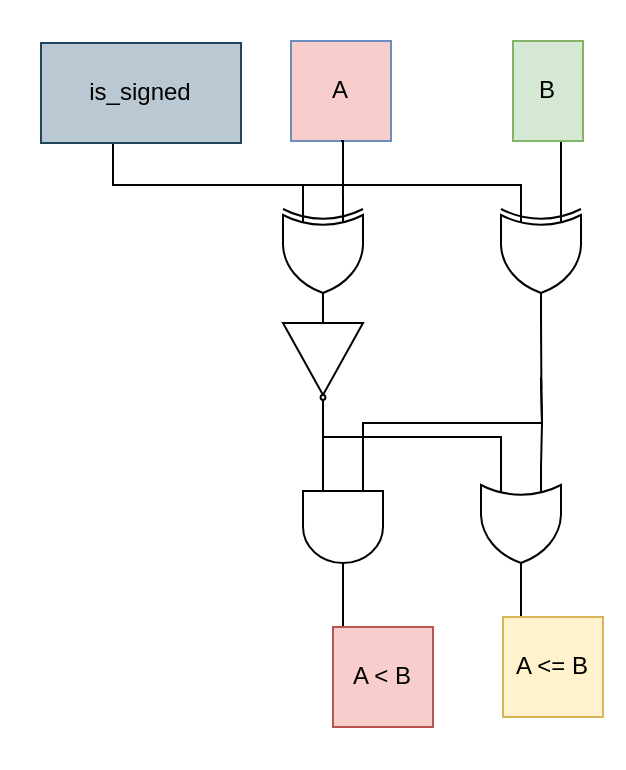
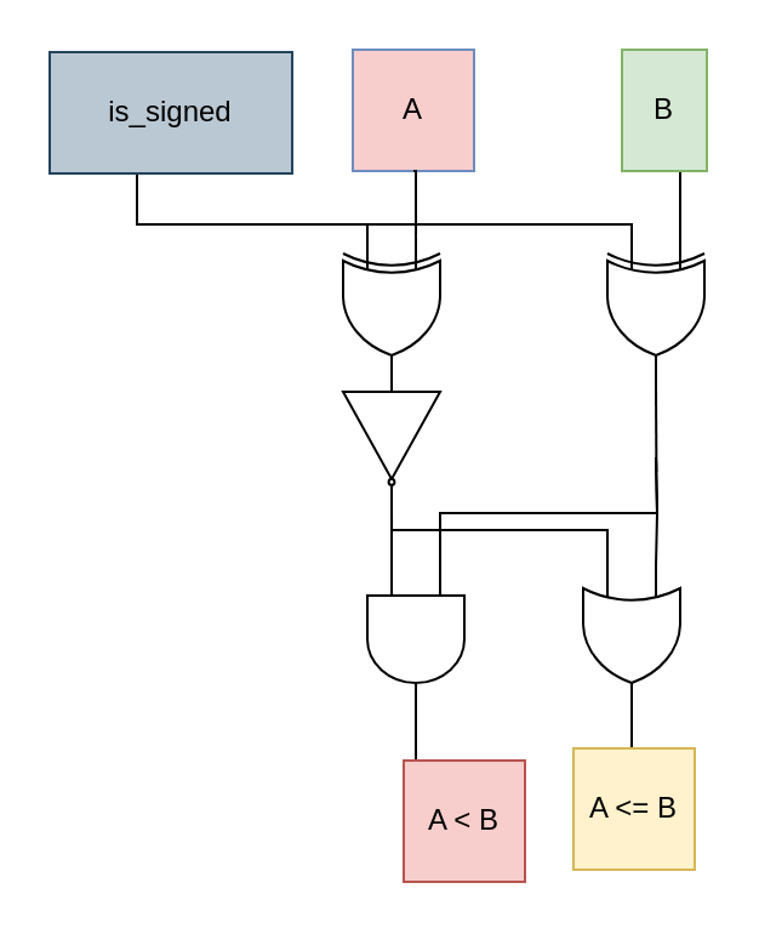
  <mxCell id="0" />
  <mxCell id="1" parent="0" />
  <mxCell id="2" style="edgeStyle=orthogonalEdgeStyle;rounded=0;orthogonalLoop=1;jettySize=auto;html=1;entryX=0;entryY=0.75;entryDx=0;entryDy=0;entryPerimeter=0;endArrow=none;endFill=0;" parent="1" target="6" edge="1"><mxGeometry relative="1" as="geometry"><mxPoint x="161" y="213" as="sourcePoint" /></mxGeometry></mxCell>
  <mxCell id="3" style="edgeStyle=orthogonalEdgeStyle;rounded=0;orthogonalLoop=1;jettySize=auto;html=1;entryX=0;entryY=0.75;entryDx=0;entryDy=0;entryPerimeter=0;endArrow=none;endFill=0;" parent="1" target="8" edge="1"><mxGeometry relative="1" as="geometry"><Array as="points"><mxPoint x="161" y="218" /><mxPoint x="250" y="218" /></Array><mxPoint x="161" y="219" as="sourcePoint" /></mxGeometry></mxCell>
  <mxCell id="4" style="edgeStyle=orthogonalEdgeStyle;rounded=0;orthogonalLoop=1;jettySize=auto;html=1;exitX=1;exitY=0.5;exitDx=0;exitDy=0;exitPerimeter=0;endArrow=none;endFill=0;" parent="1" source="6" target="10" edge="1"><mxGeometry relative="1" as="geometry" /></mxCell>
  <mxCell id="5" style="edgeStyle=orthogonalEdgeStyle;rounded=0;orthogonalLoop=1;jettySize=auto;html=1;exitX=0;exitY=0.25;exitDx=0;exitDy=0;exitPerimeter=0;entryX=1;entryY=0.5;entryDx=0;entryDy=0;entryPerimeter=0;endArrow=none;endFill=0;" parent="1" source="6" edge="1"><mxGeometry relative="1" as="geometry"><mxPoint x="270" y="188" as="targetPoint" /></mxGeometry></mxCell>
  <mxCell id="6" value="" style="verticalLabelPosition=bottom;shadow=0;dashed=0;align=center;html=1;verticalAlign=top;shape=mxgraph.electrical.logic_gates.logic_gate;operation=and;direction=south;" parent="1" vertex="1"><mxGeometry x="151" y="233" width="40" height="60" as="geometry" /></mxCell>
  <mxCell id="7" style="edgeStyle=orthogonalEdgeStyle;rounded=0;orthogonalLoop=1;jettySize=auto;html=1;exitX=1;exitY=0.5;exitDx=0;exitDy=0;exitPerimeter=0;endArrow=none;endFill=0;" parent="1" source="8" target="11" edge="1"><mxGeometry relative="1" as="geometry" /></mxCell>
  <mxCell id="8" value="" style="verticalLabelPosition=bottom;shadow=0;dashed=0;align=center;html=1;verticalAlign=top;shape=mxgraph.electrical.logic_gates.logic_gate;operation=or;direction=south;" parent="1" vertex="1"><mxGeometry x="240" y="233" width="40" height="60" as="geometry" /></mxCell>
  <mxCell id="9" value="A" style="rounded=0;whiteSpace=wrap;html=1;fillColor=#f8cecc;strokeColor=#6c8ebf;" parent="1" vertex="1"><mxGeometry x="145" y="20" width="50" height="50" as="geometry" /></mxCell>
  <mxCell id="10" value="A &amp;lt; B" style="rounded=0;whiteSpace=wrap;html=1;fillColor=#f8cecc;strokeColor=#b85450;" parent="1" vertex="1"><mxGeometry x="166" y="313" width="50" height="50" as="geometry" /></mxCell>
- <mxCell id="11" value="A &amp;lt;= B" style="rounded=0;whiteSpace=wrap;html=1;fillColor=#fff2cc;strokeColor=#d6b656;" parent="1" vertex="1"><mxGeometry x="251" y="308" width="50" height="50" as="geometry" /></mxCell>
+ <mxCell id="11" value="A &amp;lt;= B" style="rounded=0;whiteSpace=wrap;html=1;fillColor=#fff2cc;strokeColor=#d6b656;" parent="1" vertex="1"><mxGeometry x="236" y="308" width="50" height="50" as="geometry" /></mxCell>
  <mxCell id="12" style="edgeStyle=orthogonalEdgeStyle;rounded=0;orthogonalLoop=1;jettySize=auto;html=1;entryX=0;entryY=0.75;entryDx=0;entryDy=0;entryPerimeter=0;endArrow=none;endFill=0;" parent="1" source="14" edge="1"><mxGeometry relative="1" as="geometry"><mxPoint x="151" y="128" as="targetPoint" /><Array as="points"><mxPoint x="56" y="92" /><mxPoint x="151" y="92" /></Array></mxGeometry></mxCell>
  <mxCell id="13" style="edgeStyle=orthogonalEdgeStyle;rounded=0;orthogonalLoop=1;jettySize=auto;html=1;entryX=0;entryY=0.75;entryDx=0;entryDy=0;entryPerimeter=0;endArrow=none;endFill=0;" parent="1" source="14" edge="1"><mxGeometry relative="1" as="geometry"><mxPoint x="260" y="128" as="targetPoint" /><Array as="points"><mxPoint x="56" y="92" /><mxPoint x="260" y="92" /></Array></mxGeometry></mxCell>
  <mxCell id="14" value="is_signed" style="rounded=0;whiteSpace=wrap;html=1;fillColor=#bac8d3;strokeColor=#23445d;" parent="1" vertex="1"><mxGeometry x="20" y="21" width="100" height="50" as="geometry" /></mxCell>
  <mxCell id="15" style="edgeStyle=orthogonalEdgeStyle;rounded=0;orthogonalLoop=1;jettySize=auto;html=1;endArrow=none;endFill=0;" parent="1" edge="1"><mxGeometry relative="1" as="geometry"><mxPoint x="161.032" y="215" as="targetPoint" /><mxPoint x="161" y="209" as="sourcePoint" /></mxGeometry></mxCell>
  <mxCell id="16" style="edgeStyle=orthogonalEdgeStyle;rounded=0;orthogonalLoop=1;jettySize=auto;html=1;exitX=1;exitY=0.5;exitDx=0;exitDy=0;exitPerimeter=0;entryX=0;entryY=0.25;entryDx=0;entryDy=0;entryPerimeter=0;endArrow=none;endFill=0;" parent="1" target="8" edge="1"><mxGeometry relative="1" as="geometry"><mxPoint x="270" y="188" as="sourcePoint" /></mxGeometry></mxCell>
  <mxCell id="17" style="edgeStyle=orthogonalEdgeStyle;rounded=0;orthogonalLoop=1;jettySize=auto;html=1;exitX=0;exitY=0.25;exitDx=0;exitDy=0;exitPerimeter=0;entryX=0.5;entryY=1;entryDx=0;entryDy=0;endArrow=none;endFill=0;" parent="1" target="18" edge="1"><mxGeometry relative="1" as="geometry"><mxPoint x="280" y="128" as="sourcePoint" /><Array as="points"><mxPoint x="280" y="53" /><mxPoint x="281" y="53" /></Array></mxGeometry></mxCell>
  <mxCell id="18" value="B" style="rounded=0;whiteSpace=wrap;html=1;fillColor=#d5e8d4;strokeColor=#82b366;" parent="1" vertex="1"><mxGeometry x="256" y="20" width="35" height="50" as="geometry" /></mxCell>
  <mxCell id="19" style="edgeStyle=orthogonalEdgeStyle;rounded=0;orthogonalLoop=1;jettySize=auto;html=1;exitX=1;exitY=0.5;exitDx=0;exitDy=0;exitPerimeter=0;endArrow=none;endFill=0;" edge="1" parent="1" source="20"><mxGeometry relative="1" as="geometry"><mxPoint x="270.2" y="194" as="targetPoint" /></mxGeometry></mxCell>
  <mxCell id="20" value="" style="verticalLabelPosition=bottom;shadow=0;dashed=0;align=center;html=1;verticalAlign=top;shape=mxgraph.electrical.logic_gates.logic_gate;operation=xor;direction=south;" parent="1" vertex="1"><mxGeometry x="250" y="98" width="40" height="60" as="geometry" /></mxCell>
  <mxCell id="21" style="edgeStyle=orthogonalEdgeStyle;rounded=0;orthogonalLoop=1;jettySize=auto;html=1;exitX=0.5;exitY=1;exitDx=0;exitDy=0;entryX=0;entryY=0.25;entryDx=0;entryDy=0;endArrow=none;endFill=0;entryPerimeter=0;" edge="1" parent="1" source="9"><mxGeometry relative="1" as="geometry"><mxPoint x="171" y="96" as="targetPoint" /><Array as="points" /><mxPoint x="170" y="70" as="sourcePoint" /></mxGeometry></mxCell>
  <mxCell id="22" style="edgeStyle=orthogonalEdgeStyle;rounded=0;orthogonalLoop=1;jettySize=auto;html=1;exitX=0;exitY=0.25;exitDx=0;exitDy=0;exitPerimeter=0;endArrow=none;endFill=0;" edge="1" parent="1" source="23"><mxGeometry relative="1" as="geometry"><mxPoint x="170.971" y="95" as="targetPoint" /></mxGeometry></mxCell>
  <mxCell id="23" value="" style="verticalLabelPosition=bottom;shadow=0;dashed=0;align=center;html=1;verticalAlign=top;shape=mxgraph.electrical.logic_gates.logic_gate;operation=xor;direction=south;" vertex="1" parent="1"><mxGeometry x="141" y="98" width="40" height="60" as="geometry" /></mxCell>
  <mxCell id="24" value="" style="verticalLabelPosition=bottom;shadow=0;dashed=0;align=center;html=1;verticalAlign=top;shape=mxgraph.electrical.logic_gates.buffer2;negating=1;direction=south;" vertex="1" parent="1"><mxGeometry x="141" y="149" width="40" height="60" as="geometry" /></mxCell>
